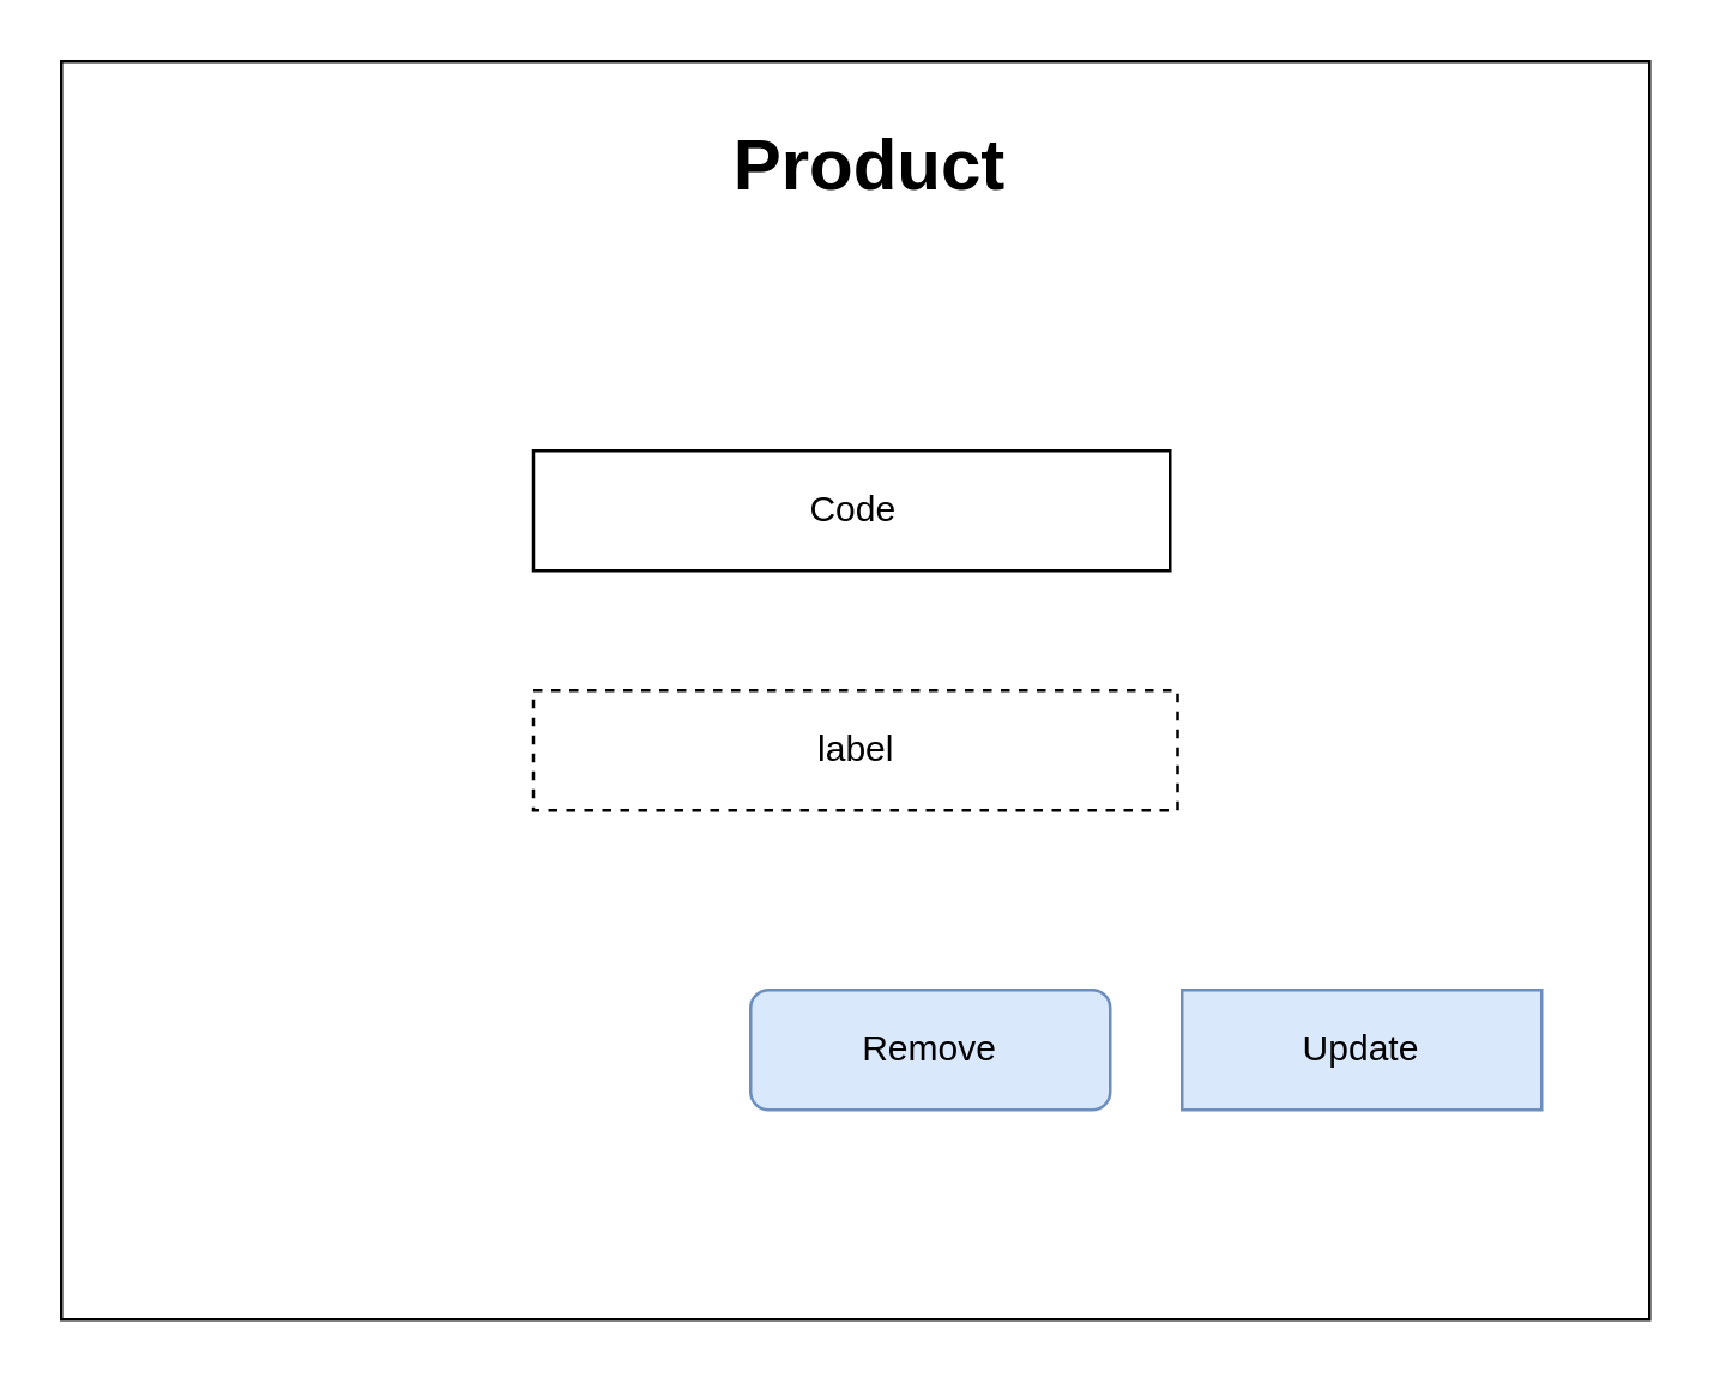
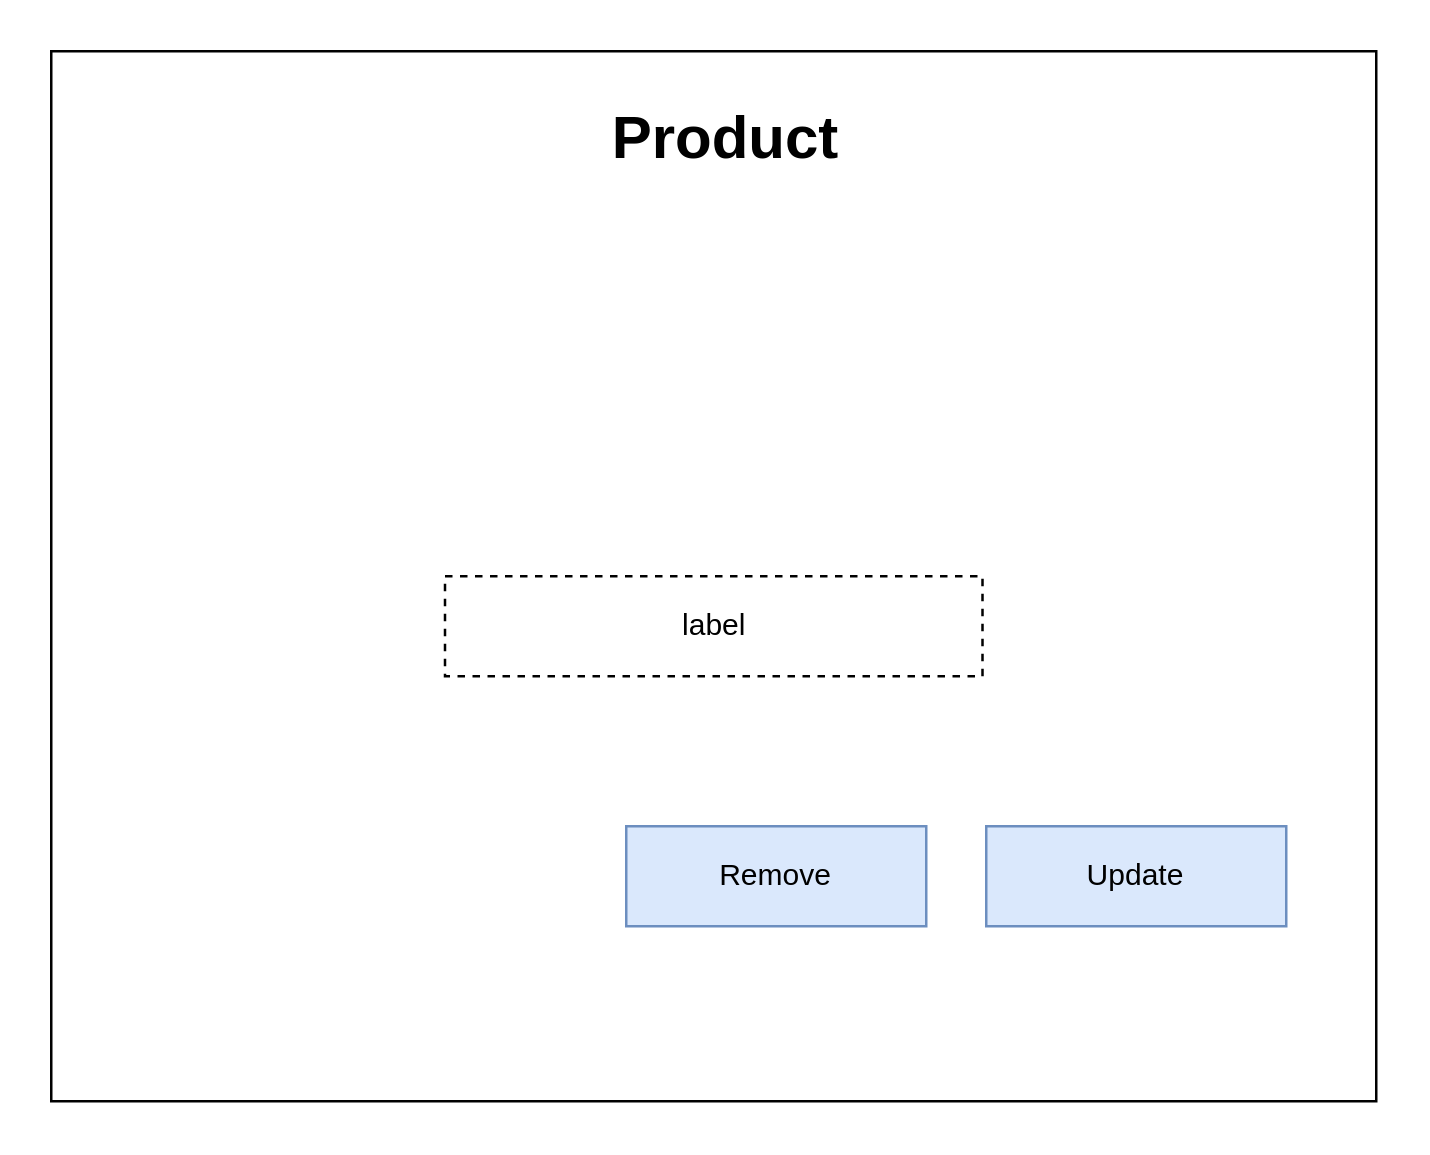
  <mxCell id="0" />
  <mxCell id="1" parent="0" />
  <mxCell id="2" value="" style="rounded=0;whiteSpace=wrap;html=1;" parent="1" vertex="1"><mxGeometry x="20" y="20" width="530" height="420" as="geometry" /></mxCell>
  <mxCell id="3" value="&lt;h1&gt;Product&lt;/h1&gt;" style="text;html=1;strokeColor=none;fillColor=none;align=center;verticalAlign=middle;whiteSpace=wrap;rounded=0;" parent="1" vertex="1"><mxGeometry x="260" y="40" width="60" height="30" as="geometry" /></mxCell>
- <mxCell id="4" value="Code" style="rounded=0;whiteSpace=wrap;html=1;" parent="1" vertex="1"><mxGeometry x="177.5" y="150" width="212.5" height="40" as="geometry" /></mxCell>
  <mxCell id="5" value="label" style="rounded=0;whiteSpace=wrap;html=1;dashed=1;" parent="1" vertex="1"><mxGeometry x="177.5" y="230" width="215" height="40" as="geometry" /></mxCell>
  <mxCell id="6" value="Update" style="rounded=0;whiteSpace=wrap;html=1;fillColor=#dae8fc;strokeColor=#6c8ebf;" parent="1" vertex="1"><mxGeometry x="394" y="330" width="120" height="40" as="geometry" /></mxCell>
- <mxCell id="7" value="Remove" style="whiteSpace=wrap;html=1;fillColor=#dae8fc;strokeColor=#6c8ebf;rounded=1;" parent="1" vertex="1"><mxGeometry x="250" y="330" width="120" height="40" as="geometry" /></mxCell>
+ <mxCell id="7" value="Remove" style="rounded=0;whiteSpace=wrap;html=1;fillColor=#dae8fc;strokeColor=#6c8ebf;" parent="1" vertex="1"><mxGeometry x="250" y="330" width="120" height="40" as="geometry" /></mxCell>
